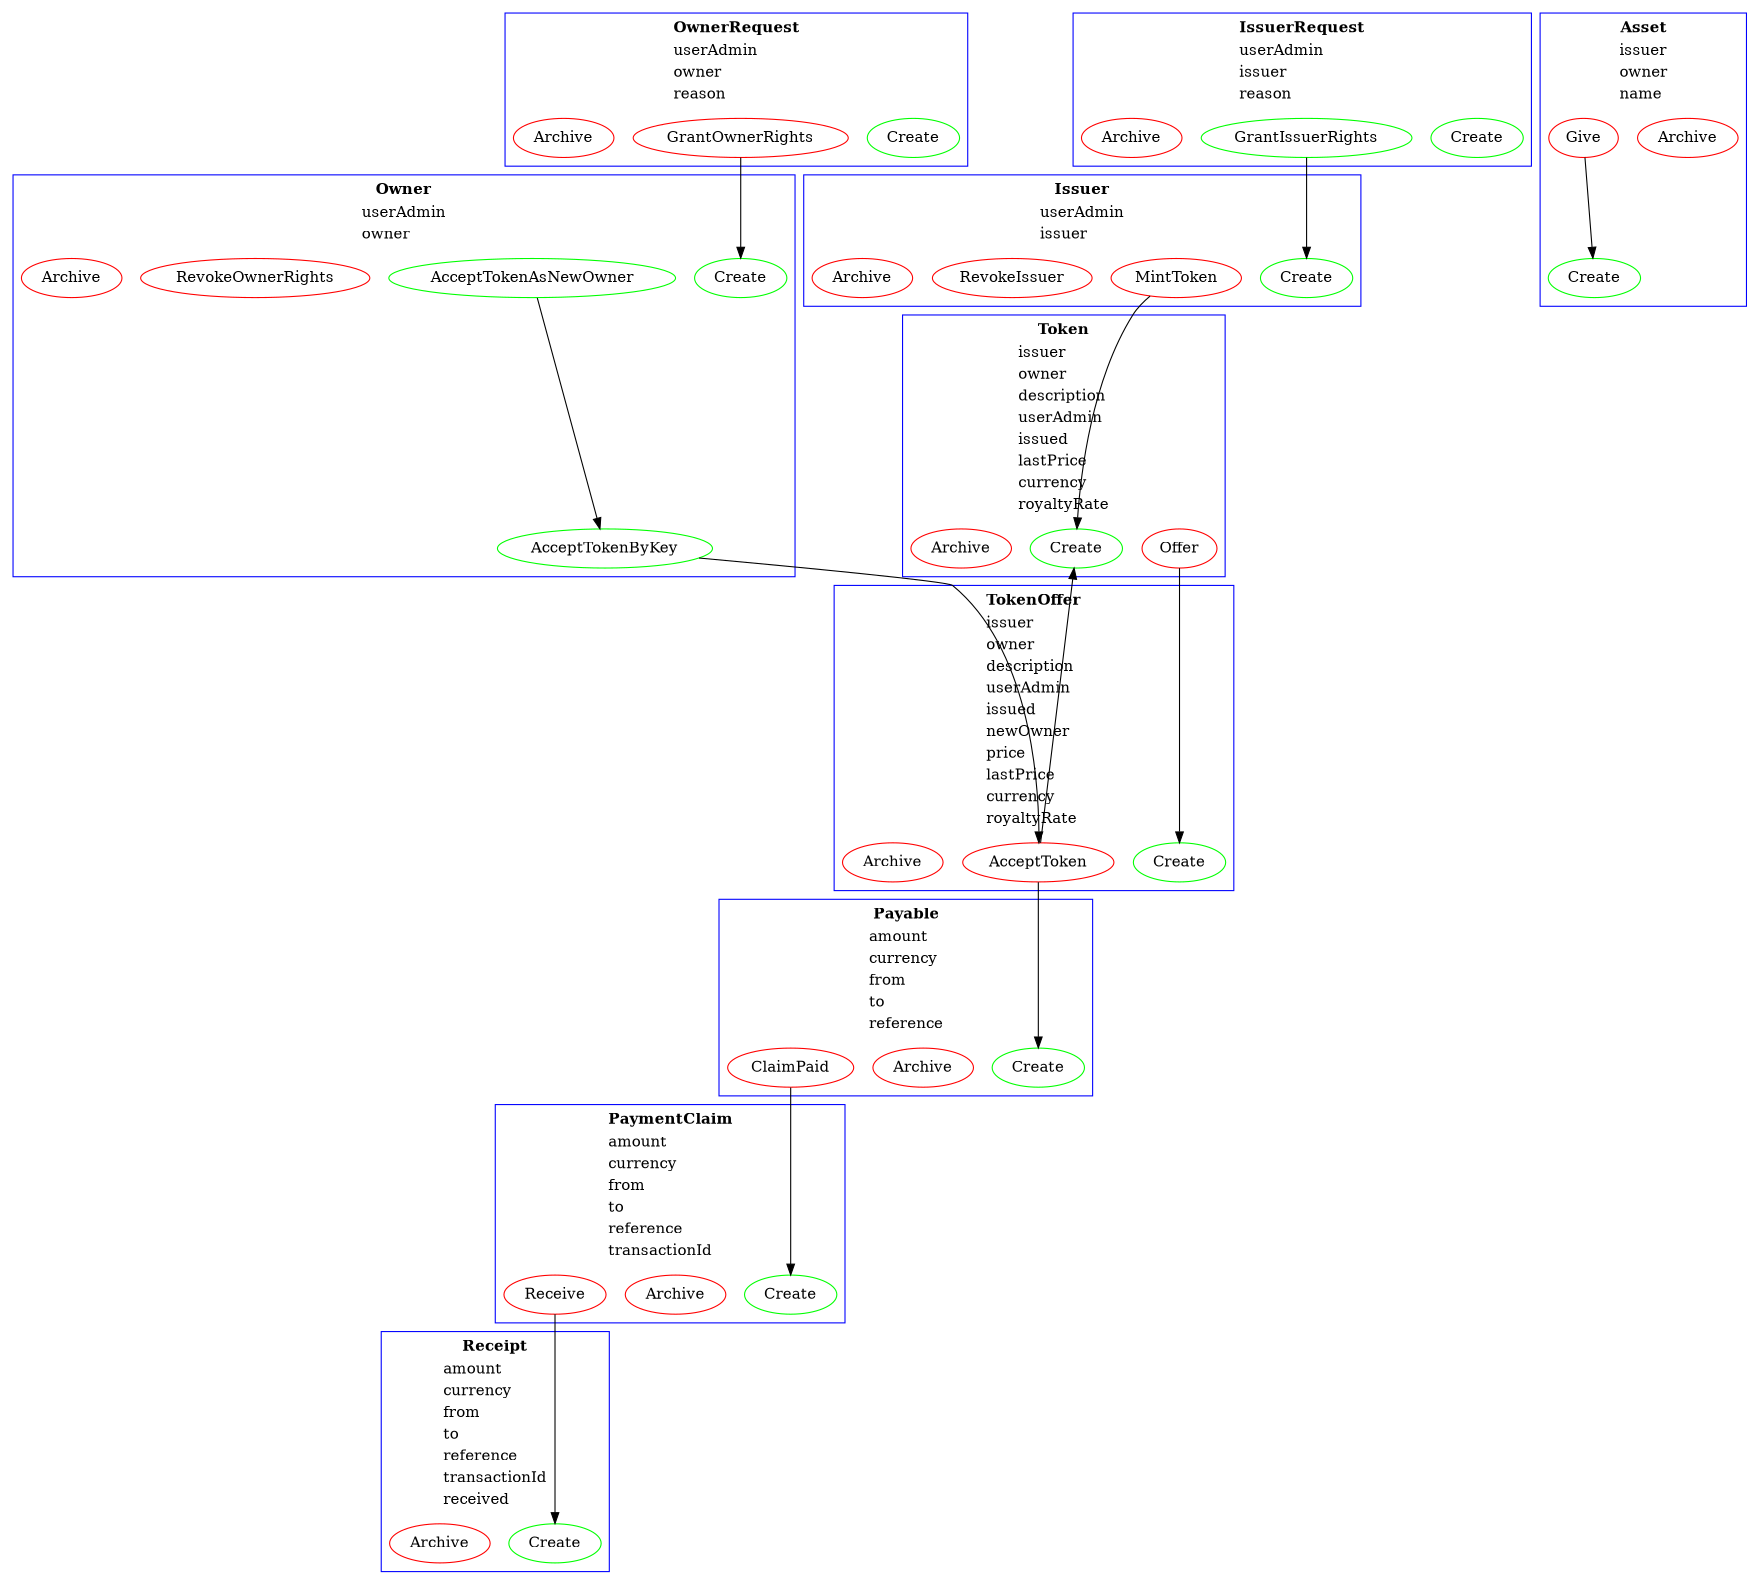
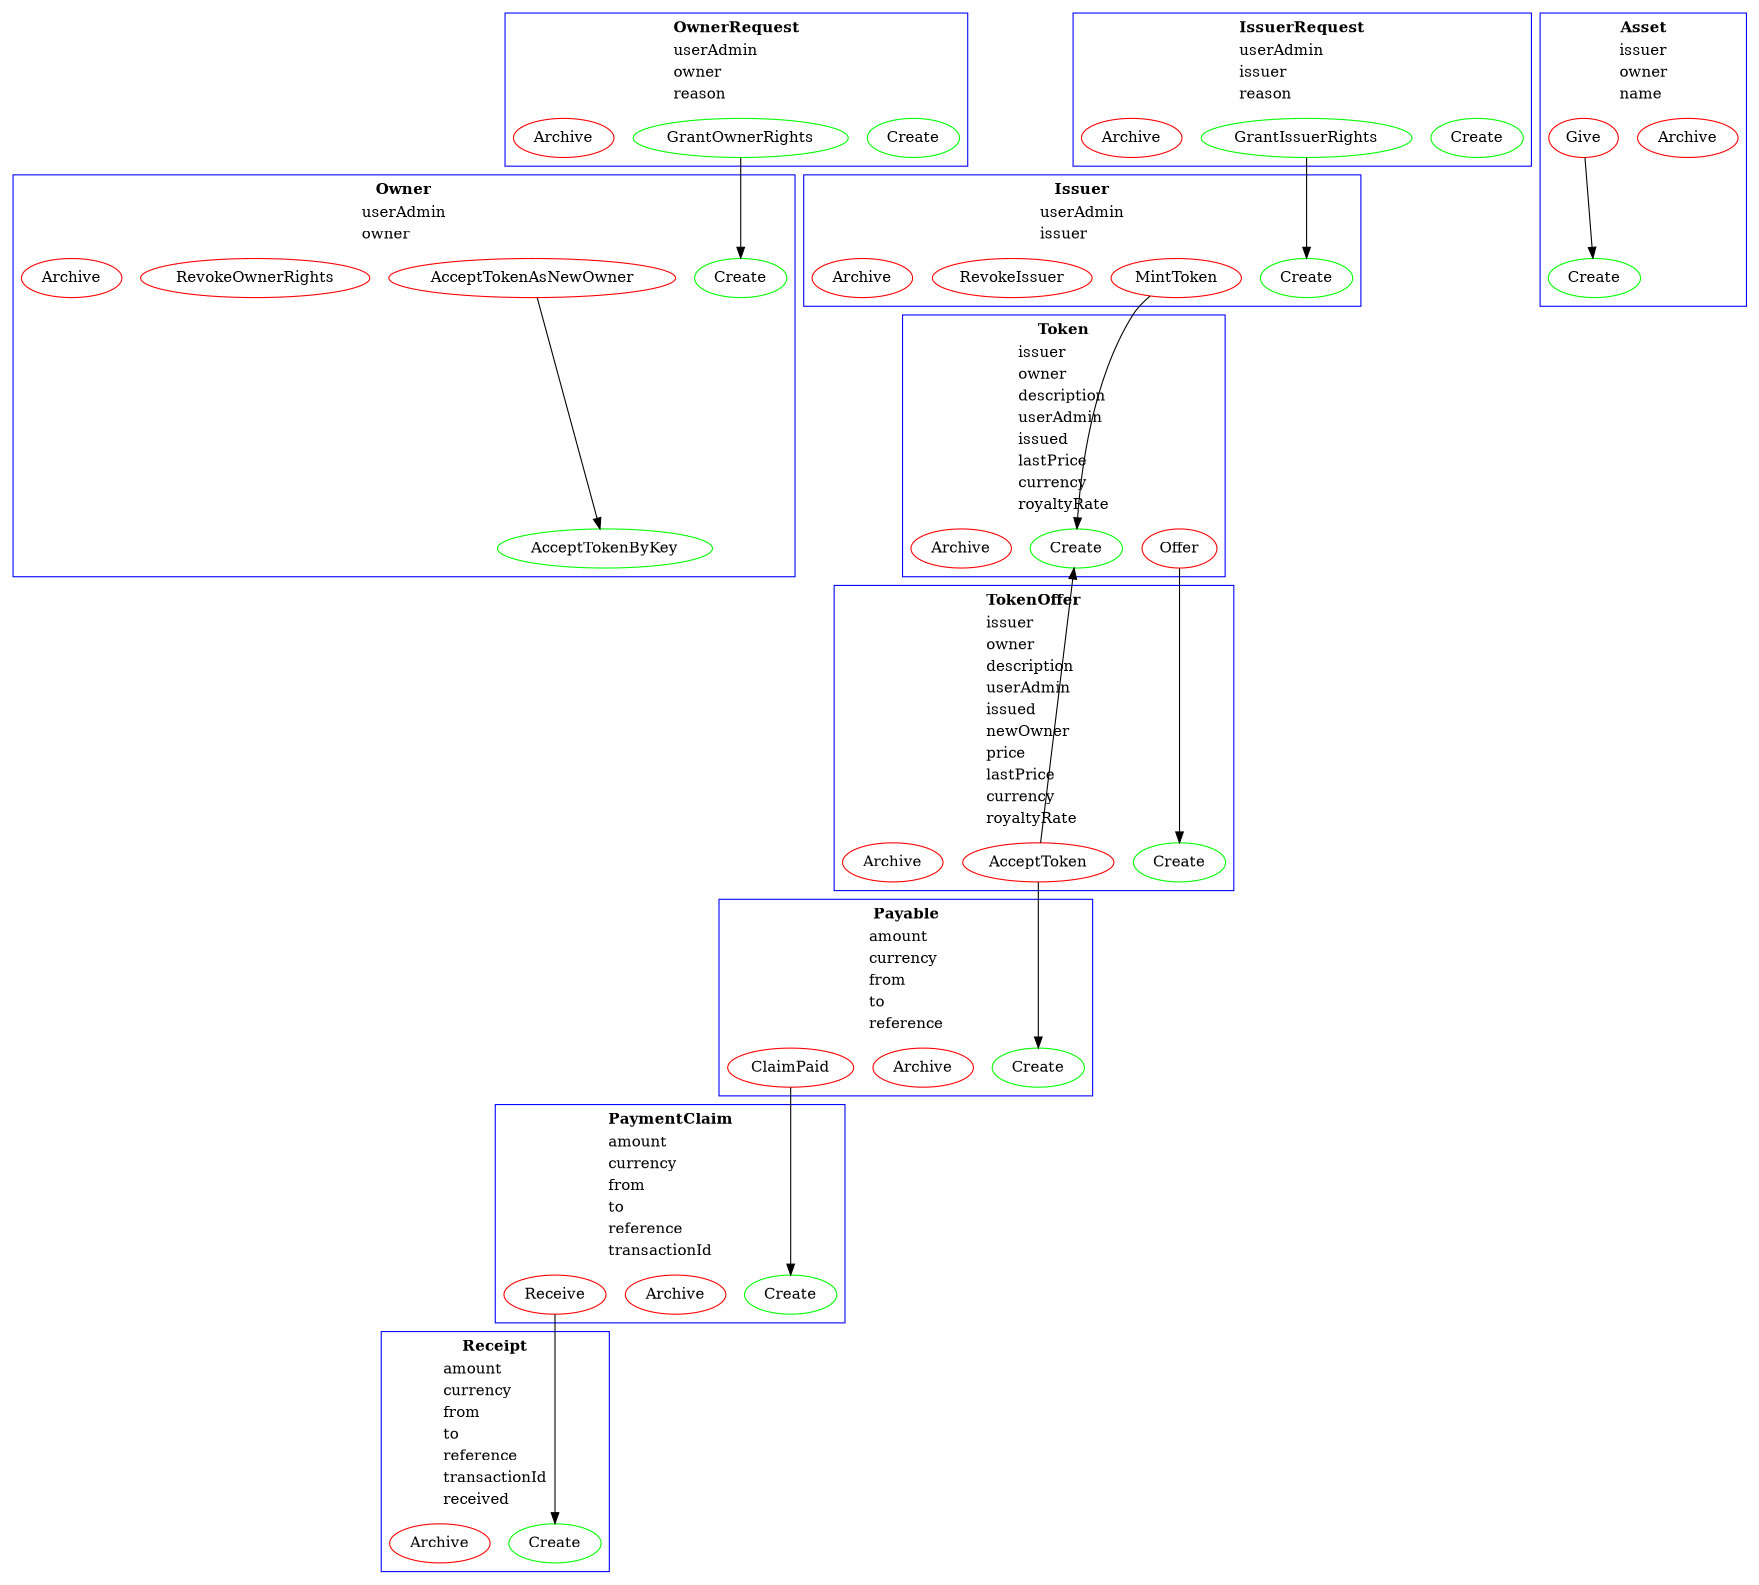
  digraph {
    compound=true
    rankdir=TB
    node [color=red]
    n1 [color=green label=Create]
    n2 [label=Offer]
    n3 [label=Archive]
    n4 [color=green label=Create]
    n5 [label=AcceptToken]
    n6 [label=Archive]
    n7 [color=green label=Create]
    n8 [label=Archive]
    n9 [label=Give]
    n10 [color=green label=Create]
    n11 [label=Archive]
    n12 [label=ClaimPaid]
    n13 [color=green label=Create]
    n14 [label=Archive]
    n15 [label=Receive]
    n16 [color=green label=Create]
    n17 [label=Archive]
    n18 [color=green label=Create]
    n19 [label=MintToken]
    n20 [label=RevokeIssuer]
    n21 [label=Archive]
    n22 [color=green label=Create]
    n23 [color=green label=GrantIssuerRights]
    n24 [label=Archive]
    n25 [color=green label=Create]
-   n26 [color=green label=AcceptTokenAsNewOwner]
+   n26 [label=AcceptTokenAsNewOwner]
    n27 [color=green label=AcceptTokenByKey]
    n28 [label=RevokeOwnerRights]
    n29 [label=Archive]
    n30 [color=green label=Create]
-   n31 [label=GrantOwnerRights]
+   n31 [color=green label=GrantOwnerRights]
    n32 [label=Archive]
    subgraph cluster_1 {
      color=blue
      label=<<table align = "left" border="0" cellborder="0" cellspacing="1"> <tr><td align="center"><b>Token</b></td></tr><tr><td align="left">issuer</td></tr>  <tr><td align="left">owner</td></tr>  <tr><td align="left">description</td></tr>  <tr><td align="left">userAdmin</td></tr>  <tr><td align="left">issued</td></tr>  <tr><td align="left">lastPrice</td></tr>  <tr><td align="left">currency</td></tr>  <tr><td align="left">royaltyRate</td></tr>  </table>>
      n1
      n2
      n3
    }
    subgraph cluster_2 {
      color=blue
      label=<<table align = "left" border="0" cellborder="0" cellspacing="1"> <tr><td align="center"><b>TokenOffer</b></td></tr><tr><td align="left">issuer</td></tr>  <tr><td align="left">owner</td></tr>  <tr><td align="left">description</td></tr>  <tr><td align="left">userAdmin</td></tr>  <tr><td align="left">issued</td></tr>  <tr><td align="left">newOwner</td></tr>  <tr><td align="left">price</td></tr>  <tr><td align="left">lastPrice</td></tr>  <tr><td align="left">currency</td></tr>  <tr><td align="left">royaltyRate</td></tr>  </table>>
      n4
      n5
      n6
    }
    subgraph cluster_3 {
      color=blue
      label=<<table align = "left" border="0" cellborder="0" cellspacing="1"> <tr><td align="center"><b>Asset</b></td></tr><tr><td align="left">issuer</td></tr>  <tr><td align="left">owner</td></tr>  <tr><td align="left">name</td></tr>  </table>>
      n7
      n8
      n9
    }
    subgraph cluster_4 {
      color=blue
      label=<<table align = "left" border="0" cellborder="0" cellspacing="1"> <tr><td align="center"><b>Payable</b></td></tr><tr><td align="left">amount</td></tr>  <tr><td align="left">currency</td></tr>  <tr><td align="left">from</td></tr>  <tr><td align="left">to</td></tr>  <tr><td align="left">reference</td></tr>  </table>>
      n10
      n11
      n12
    }
    subgraph cluster_5 {
      color=blue
      label=<<table align = "left" border="0" cellborder="0" cellspacing="1"> <tr><td align="center"><b>PaymentClaim</b></td></tr><tr><td align="left">amount</td></tr>  <tr><td align="left">currency</td></tr>  <tr><td align="left">from</td></tr>  <tr><td align="left">to</td></tr>  <tr><td align="left">reference</td></tr>  <tr><td align="left">transactionId</td></tr>  </table>>
      n13
      n14
      n15
    }
    subgraph cluster_6 {
      color=blue
      label=<<table align = "left" border="0" cellborder="0" cellspacing="1"> <tr><td align="center"><b>Receipt</b></td></tr><tr><td align="left">amount</td></tr>  <tr><td align="left">currency</td></tr>  <tr><td align="left">from</td></tr>  <tr><td align="left">to</td></tr>  <tr><td align="left">reference</td></tr>  <tr><td align="left">transactionId</td></tr>  <tr><td align="left">received</td></tr>  </table>>
      n16
      n17
    }
    subgraph cluster_7 {
      color=blue
      label=<<table align = "left" border="0" cellborder="0" cellspacing="1"> <tr><td align="center"><b>Issuer</b></td></tr><tr><td align="left">userAdmin</td></tr>  <tr><td align="left">issuer</td></tr>  </table>>
      n18
      n19
      n20
      n21
    }
    subgraph cluster_8 {
      color=blue
      label=<<table align = "left" border="0" cellborder="0" cellspacing="1"> <tr><td align="center"><b>IssuerRequest</b></td></tr><tr><td align="left">userAdmin</td></tr>  <tr><td align="left">issuer</td></tr>  <tr><td align="left">reason</td></tr>  </table>>
      n22
      n23
      n24
    }
    subgraph cluster_9 {
      color=blue
      label=<<table align = "left" border="0" cellborder="0" cellspacing="1"> <tr><td align="center"><b>Owner</b></td></tr><tr><td align="left">userAdmin</td></tr>  <tr><td align="left">owner</td></tr>  </table>>
      n25
      n26
      n27
      n28
      n29
    }
    subgraph cluster_10 {
      color=blue
      label=<<table align = "left" border="0" cellborder="0" cellspacing="1"> <tr><td align="center"><b>OwnerRequest</b></td></tr><tr><td align="left">userAdmin</td></tr>  <tr><td align="left">owner</td></tr>  <tr><td align="left">reason</td></tr>  </table>>
      n30
      n31
      n32
    }
    n2 -> n4
    n5 -> n1
    n5 -> n10
    n9 -> n7
    n12 -> n13
    n15 -> n16
    n19 -> n1
    n23 -> n18
    n26 -> n27
-   n27 -> n5
    n31 -> n25
  }
